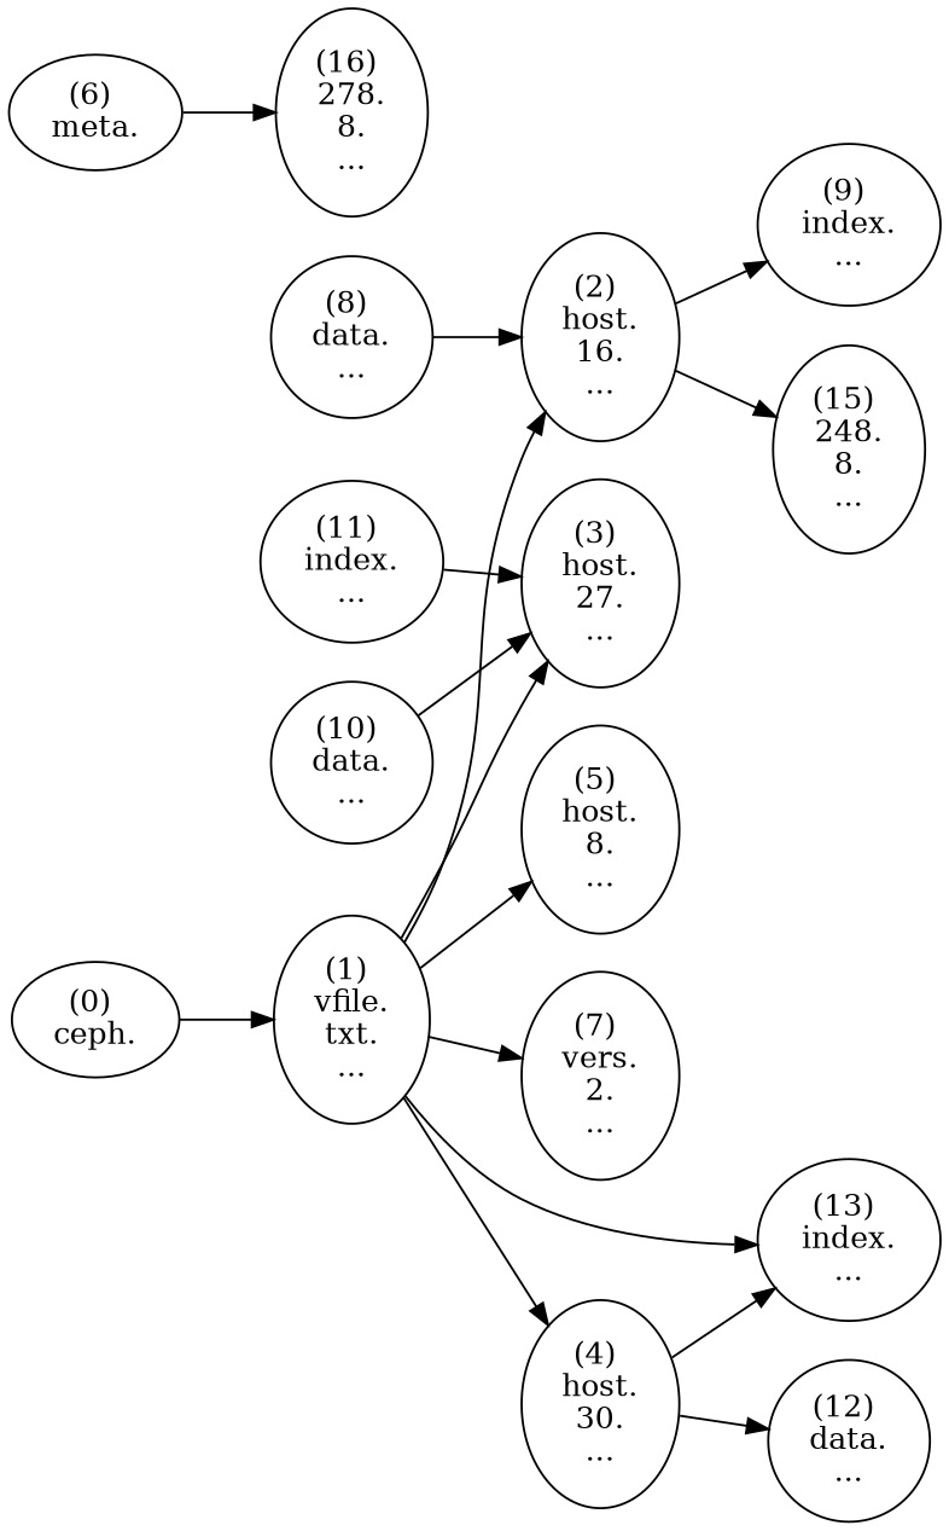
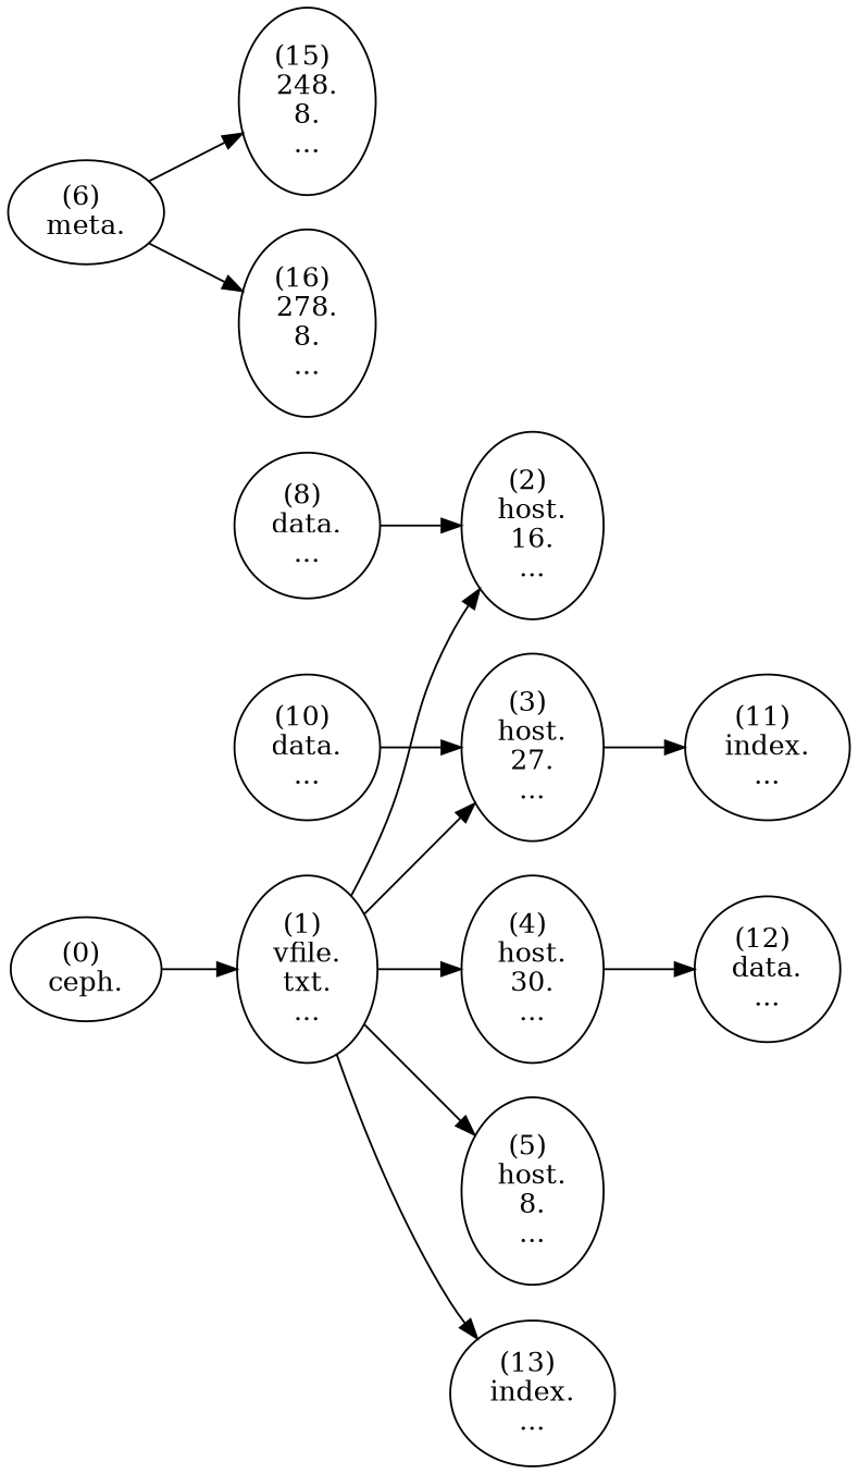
  digraph {
    rankdir=LR
    "(0) \nceph.\n"
    "(1) \nvfile.\ntxt.\n..."
    "(2) \nhost.\n16.\n..."
    "(3) \nhost.\n27.\n..."
    "(4) \nhost.\n30.\n..."
    "(5) \nhost.\n8.\n..."
-   "(7) \nvers.\n2.\n..."
    "(13) \nindex.\n..."
-   "(9) \nindex.\n..."
    "(11) \nindex.\n..."
    "(12) \ndata.\n..."
    "(6) \nmeta.\n"
    "(15) \n248.\n8.\n..."
    "(16) \n278.\n8.\n..."
    "(8) \ndata.\n..."
    "(10) \ndata.\n..."
    "(0) \nceph.\n" -> "(1) \nvfile.\ntxt.\n..."
    "(1) \nvfile.\ntxt.\n..." -> "(2) \nhost.\n16.\n..."
    "(1) \nvfile.\ntxt.\n..." -> "(3) \nhost.\n27.\n..."
    "(1) \nvfile.\ntxt.\n..." -> "(4) \nhost.\n30.\n..."
    "(1) \nvfile.\ntxt.\n..." -> "(5) \nhost.\n8.\n..."
-   "(1) \nvfile.\ntxt.\n..." -> "(7) \nvers.\n2.\n..."
    "(1) \nvfile.\ntxt.\n..." -> "(13) \nindex.\n..."
-   "(2) \nhost.\n16.\n..." -> "(9) \nindex.\n..."
-   "(11) \nindex.\n..." -> "(3) \nhost.\n27.\n..."
-   "(4) \nhost.\n30.\n..." -> "(13) \nindex.\n..."
+   "(3) \nhost.\n27.\n..." -> "(11) \nindex.\n..."
    "(4) \nhost.\n30.\n..." -> "(12) \ndata.\n..."
-   "(2) \nhost.\n16.\n..." -> "(15) \n248.\n8.\n..."
+   "(6) \nmeta.\n" -> "(15) \n248.\n8.\n..."
    "(6) \nmeta.\n" -> "(16) \n278.\n8.\n..."
    "(8) \ndata.\n..." -> "(2) \nhost.\n16.\n..."
    "(10) \ndata.\n..." -> "(3) \nhost.\n27.\n..."
  }
